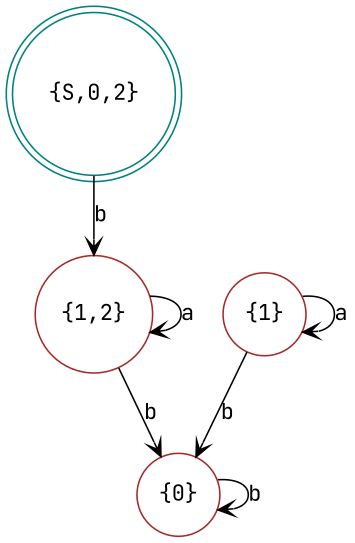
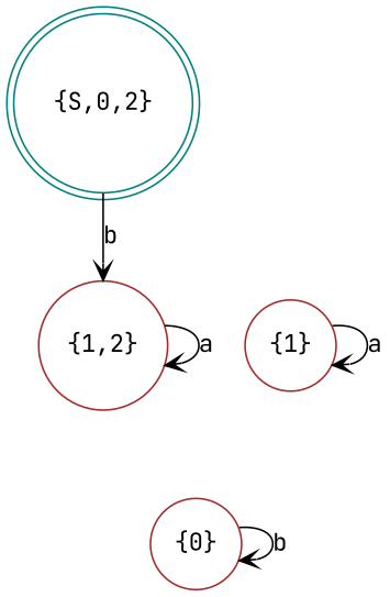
  digraph {
    fontname="JetBrains Mono"
    rankdir=TB
    node [color=brown fontname="JetBrains Mono" shape=circle]
    edge [arrowhead=vee fontname="JetBrains Mono"]
    "{S,0,2}" [color=teal shape=doublecircle]
    "{1,2}"
    "{0}"
    "{1}"
    "{S,0,2}" -> "{1,2}" [label=b]
    "{1,2}" -> "{1,2}" [label=a]
-   "{1,2}" -> "{0}" [label=b]
    "{0}" -> "{0}" [label=b]
-   "{1}" -> "{0}" [label=b]
    "{1}" -> "{1}" [label=a]
  }
